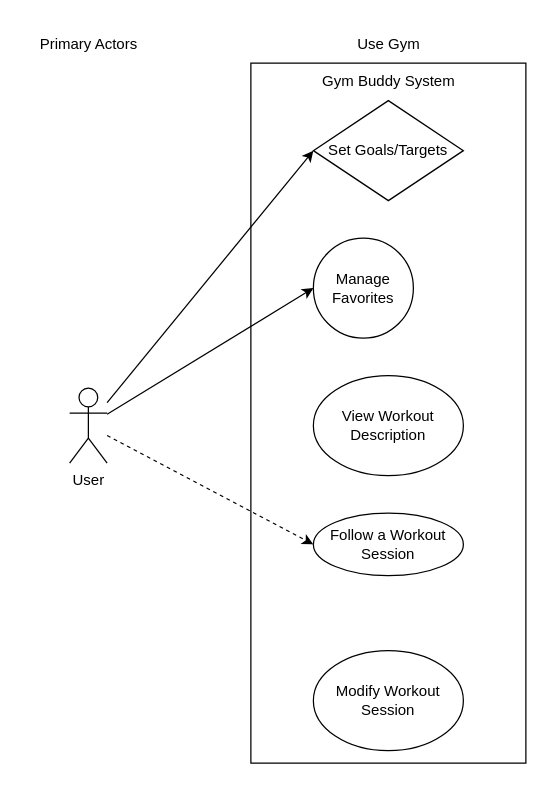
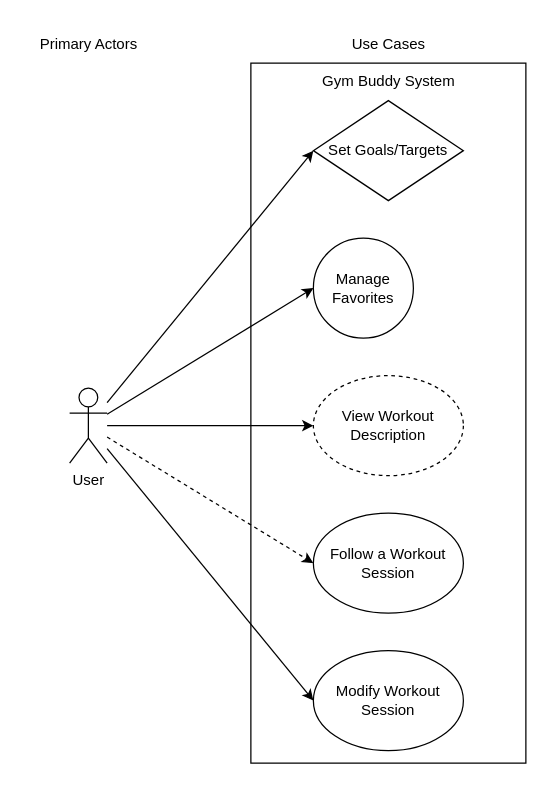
  <mxCell id="0" />
  <mxCell id="1" parent="0" />
  <mxCell id="2" value="" style="rounded=0;whiteSpace=wrap;html=1;fillColor=none;" parent="1" vertex="1"><mxGeometry x="200" y="50" width="220" height="560" as="geometry" /></mxCell>
  <mxCell id="3" value="Primary Actors" style="text;html=1;align=center;verticalAlign=middle;resizable=0;points=[];autosize=1;strokeColor=none;fillColor=none;" parent="1" vertex="1"><mxGeometry x="20" y="20" width="100" height="30" as="geometry" /></mxCell>
- <mxCell id="4" value="Use Gym" style="text;html=1;align=center;verticalAlign=middle;resizable=0;points=[];autosize=1;strokeColor=none;fillColor=none;" parent="1" vertex="1"><mxGeometry x="270" y="20" width="80" height="30" as="geometry" /></mxCell>
+ <mxCell id="4" value="Use Cases" style="text;html=1;align=center;verticalAlign=middle;resizable=0;points=[];autosize=1;strokeColor=none;fillColor=none;" parent="1" vertex="1"><mxGeometry x="270" y="20" width="80" height="30" as="geometry" /></mxCell>
  <mxCell id="5" value="Manage Favorites" style="ellipse;whiteSpace=wrap;html=1;" parent="1" vertex="1"><mxGeometry x="250" y="190" width="80" height="80" as="geometry" /></mxCell>
  <mxCell id="6" value="Set Goals/Targets" style="rhombus;whiteSpace=wrap;html=1;" parent="1" vertex="1"><mxGeometry x="250" y="80" width="120" height="80" as="geometry" /></mxCell>
  <mxCell id="7" style="edgeStyle=none;rounded=0;orthogonalLoop=1;jettySize=auto;html=1;entryX=0;entryY=0.5;entryDx=0;entryDy=0;" parent="1" source="12" target="5" edge="1"><mxGeometry relative="1" as="geometry" /></mxCell>
  <mxCell id="8" style="edgeStyle=none;rounded=0;orthogonalLoop=1;jettySize=auto;html=1;entryX=0;entryY=0.5;entryDx=0;entryDy=0;" parent="1" source="12" target="6" edge="1"><mxGeometry relative="1" as="geometry" /></mxCell>
+ <mxCell id="9" style="edgeStyle=none;rounded=0;orthogonalLoop=1;jettySize=auto;html=1;entryX=0;entryY=0.5;entryDx=0;entryDy=0;" parent="1" source="12" target="13" edge="1"><mxGeometry relative="1" as="geometry" /></mxCell>
  <mxCell id="10" style="edgeStyle=none;rounded=0;orthogonalLoop=1;jettySize=auto;html=1;entryX=0;entryY=0.5;entryDx=0;entryDy=0;dashed=1;" parent="1" source="12" target="14" edge="1"><mxGeometry relative="1" as="geometry" /></mxCell>
+ <mxCell id="11" style="edgeStyle=none;rounded=0;orthogonalLoop=1;jettySize=auto;html=1;entryX=0;entryY=0.5;entryDx=0;entryDy=0;" parent="1" source="12" target="15" edge="1"><mxGeometry relative="1" as="geometry" /></mxCell>
  <mxCell id="12" value="User" style="shape=umlActor;verticalLabelPosition=bottom;verticalAlign=top;html=1;outlineConnect=0;" parent="1" vertex="1"><mxGeometry x="55" y="310" width="30" height="60" as="geometry" /></mxCell>
- <mxCell id="13" value="View Workout Description" style="ellipse;whiteSpace=wrap;html=1;" parent="1" vertex="1"><mxGeometry x="250" y="300" width="120" height="80" as="geometry" /></mxCell>
- <mxCell id="14" value="Follow a Workout Session" style="ellipse;whiteSpace=wrap;html=1;" parent="1" vertex="1"><mxGeometry x="250" y="410" width="120" height="50" as="geometry" /></mxCell>
+ <mxCell id="13" value="View Workout Description" style="ellipse;whiteSpace=wrap;html=1;dashed=1;" parent="1" vertex="1"><mxGeometry x="250" y="300" width="120" height="80" as="geometry" /></mxCell>
+ <mxCell id="14" value="Follow a Workout Session" style="ellipse;whiteSpace=wrap;html=1;" parent="1" vertex="1"><mxGeometry x="250" y="410" width="120" height="80" as="geometry" /></mxCell>
  <mxCell id="15" value="Modify Workout Session" style="ellipse;whiteSpace=wrap;html=1;" parent="1" vertex="1"><mxGeometry x="250" y="520" width="120" height="80" as="geometry" /></mxCell>
  <mxCell id="16" value="Gym Buddy System" style="text;html=1;align=center;verticalAlign=middle;resizable=0;points=[];autosize=1;strokeColor=none;fillColor=none;" parent="1" vertex="1"><mxGeometry x="245" y="50" width="130" height="30" as="geometry" /></mxCell>
